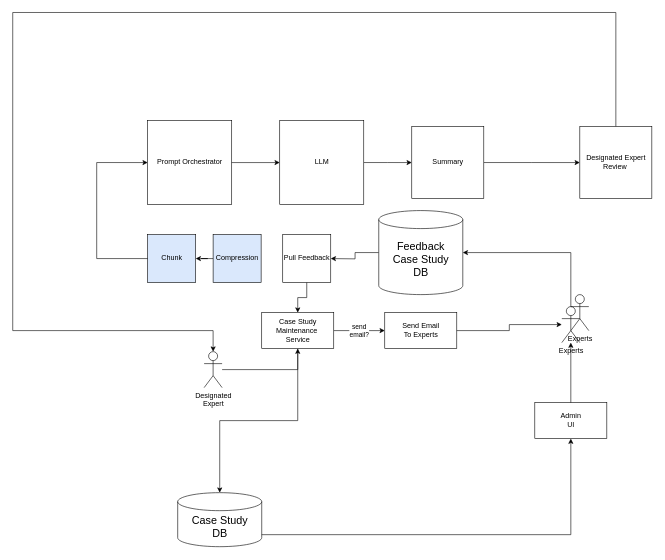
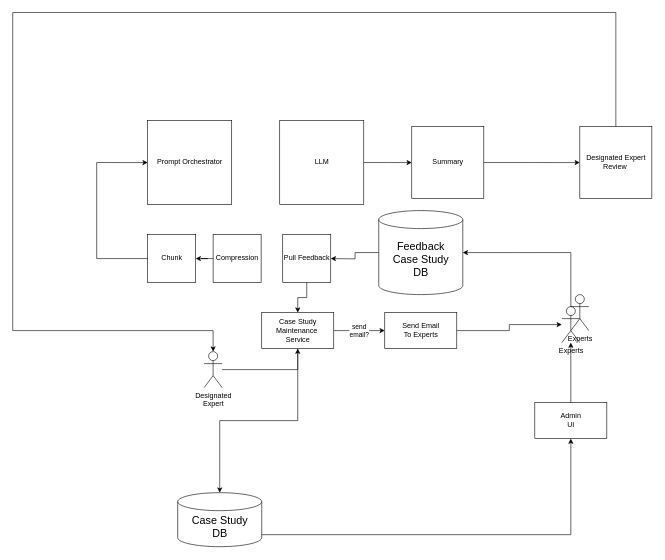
  <mxCell id="0" />
  <mxCell id="1" parent="0" />
  <mxCell id="2" value="&lt;div style=&quot;font-size: 18px;&quot;&gt;Case Study&lt;/div&gt;&lt;div style=&quot;font-size: 18px;&quot;&gt;DB&lt;/div&gt;" style="shape=cylinder3;whiteSpace=wrap;html=1;boundedLbl=1;backgroundOutline=1;size=15;" parent="1" vertex="1"><mxGeometry x="295.58" y="820.33" width="140" height="90" as="geometry" /></mxCell>
  <mxCell id="3" value="Designated&lt;br&gt;Expert" style="shape=umlActor;verticalLabelPosition=bottom;verticalAlign=top;html=1;outlineConnect=0;" parent="1" vertex="1"><mxGeometry x="339.58" y="585.33" width="30" height="60" as="geometry" /></mxCell>
  <mxCell id="4" style="edgeStyle=orthogonalEdgeStyle;rounded=0;orthogonalLoop=1;jettySize=auto;html=1;" parent="1" source="6" target="2" edge="1"><mxGeometry relative="1" as="geometry" /></mxCell>
  <mxCell id="5" value="send&lt;br&gt;email?" style="edgeStyle=orthogonalEdgeStyle;rounded=0;orthogonalLoop=1;jettySize=auto;html=1;entryX=0;entryY=0.5;entryDx=0;entryDy=0;" parent="1" source="6" edge="1"><mxGeometry relative="1" as="geometry"><mxPoint x="640.58" y="550.33" as="targetPoint" /></mxGeometry></mxCell>
  <mxCell id="6" value="Case Study&lt;br&gt;Maintenance&amp;nbsp;&lt;br&gt;Service" style="rounded=0;whiteSpace=wrap;html=1;" parent="1" vertex="1"><mxGeometry x="435.58" y="520.33" width="120" height="60" as="geometry" /></mxCell>
  <mxCell id="7" style="edgeStyle=orthogonalEdgeStyle;rounded=0;orthogonalLoop=1;jettySize=auto;html=1;" parent="1" source="3" target="6" edge="1"><mxGeometry relative="1" as="geometry" /></mxCell>
  <mxCell id="8" value="Send Email&lt;br&gt;To Experts" style="rounded=0;whiteSpace=wrap;html=1;" parent="1" vertex="1"><mxGeometry x="640.58" y="520.33" width="120" height="60" as="geometry" /></mxCell>
  <mxCell id="9" value="" style="group" parent="1" vertex="1" connectable="0"><mxGeometry x="935.58" y="490.33" width="45" height="80" as="geometry" /></mxCell>
  <mxCell id="10" value="Experts" style="shape=umlActor;verticalLabelPosition=bottom;verticalAlign=top;html=1;outlineConnect=0;" parent="9" vertex="1"><mxGeometry y="20" width="30" height="60" as="geometry" /></mxCell>
  <mxCell id="11" value="Experts" style="shape=umlActor;verticalLabelPosition=bottom;verticalAlign=top;html=1;outlineConnect=0;" parent="9" vertex="1"><mxGeometry x="15" width="30" height="60" as="geometry" /></mxCell>
  <mxCell id="12" style="edgeStyle=orthogonalEdgeStyle;rounded=0;orthogonalLoop=1;jettySize=auto;html=1;" parent="1" source="8" target="10" edge="1"><mxGeometry relative="1" as="geometry" /></mxCell>
  <mxCell id="13" value="" style="edgeStyle=orthogonalEdgeStyle;rounded=0;orthogonalLoop=1;jettySize=auto;html=1;" parent="1" source="2" target="14" edge="1"><mxGeometry relative="1" as="geometry"><mxPoint x="435.58" y="890.33" as="sourcePoint" /><mxPoint x="950.58" y="570.33" as="targetPoint" /><Array as="points"><mxPoint x="950.58" y="890.33" /></Array></mxGeometry></mxCell>
  <mxCell id="14" value="Admin&lt;br&gt;UI" style="rounded=0;whiteSpace=wrap;html=1;" parent="1" vertex="1"><mxGeometry x="890.58" y="670.33" width="120" height="60" as="geometry" /></mxCell>
  <mxCell id="15" style="edgeStyle=orthogonalEdgeStyle;rounded=0;orthogonalLoop=1;jettySize=auto;html=1;" parent="1" source="14" target="10" edge="1"><mxGeometry relative="1" as="geometry" /></mxCell>
  <mxCell id="16" style="edgeStyle=orthogonalEdgeStyle;rounded=0;orthogonalLoop=1;jettySize=auto;html=1;entryX=1;entryY=0.5;entryDx=0;entryDy=0;" parent="1" source="17" edge="1"><mxGeometry relative="1" as="geometry"><mxPoint x="550.58" y="430.33" as="targetPoint" /></mxGeometry></mxCell>
  <mxCell id="17" value="&lt;div style=&quot;font-size: 18px;&quot;&gt;Feedback&lt;/div&gt;&lt;div style=&quot;font-size: 18px;&quot;&gt;Case Study&lt;/div&gt;&lt;div style=&quot;font-size: 18px;&quot;&gt;DB&lt;/div&gt;" style="shape=cylinder3;whiteSpace=wrap;html=1;boundedLbl=1;backgroundOutline=1;size=15;" parent="1" vertex="1"><mxGeometry x="630.58" y="350.33" width="140" height="140" as="geometry" /></mxCell>
  <mxCell id="18" style="edgeStyle=orthogonalEdgeStyle;rounded=0;orthogonalLoop=1;jettySize=auto;html=1;entryX=1;entryY=0.5;entryDx=0;entryDy=0;entryPerimeter=0;" parent="1" source="10" target="17" edge="1"><mxGeometry relative="1" as="geometry"><Array as="points"><mxPoint x="950.58" y="420.33" /></Array></mxGeometry></mxCell>
  <mxCell id="19" value="Pull Feedback" style="whiteSpace=wrap;html=1;aspect=fixed;" parent="1" vertex="1"><mxGeometry x="470.58" y="390.33" width="80" height="80" as="geometry" /></mxCell>
- <mxCell id="20" value="Compression" style="whiteSpace=wrap;html=1;aspect=fixed;fillColor=#dae8fc;" parent="1" vertex="1"><mxGeometry x="354.58" y="390.33" width="80" height="80" as="geometry" /></mxCell>
+ <mxCell id="20" value="Compression" style="whiteSpace=wrap;html=1;aspect=fixed;" parent="1" vertex="1"><mxGeometry x="354.58" y="390.33" width="80" height="80" as="geometry" /></mxCell>
  <mxCell id="21" style="edgeStyle=orthogonalEdgeStyle;rounded=0;orthogonalLoop=1;jettySize=auto;html=1;" parent="1" source="19" target="6" edge="1"><mxGeometry relative="1" as="geometry" /></mxCell>
- <mxCell id="22" value="Chunk" style="whiteSpace=wrap;html=1;aspect=fixed;fillColor=#dae8fc;" parent="1" vertex="1"><mxGeometry x="245.58" y="390.33" width="80" height="80" as="geometry" /></mxCell>
+ <mxCell id="22" value="Chunk" style="whiteSpace=wrap;html=1;aspect=fixed;" parent="1" vertex="1"><mxGeometry x="245.58" y="390.33" width="80" height="80" as="geometry" /></mxCell>
  <mxCell id="23" style="edgeStyle=orthogonalEdgeStyle;rounded=0;orthogonalLoop=1;jettySize=auto;html=1;" parent="1" source="20" target="22" edge="1"><mxGeometry relative="1" as="geometry" /></mxCell>
  <mxCell id="24" value="Prompt Orchestrator" style="whiteSpace=wrap;html=1;aspect=fixed;" parent="1" vertex="1"><mxGeometry x="245.58" y="200.33" width="140" height="140" as="geometry" /></mxCell>
  <mxCell id="25" style="edgeStyle=orthogonalEdgeStyle;rounded=0;orthogonalLoop=1;jettySize=auto;html=1;entryX=0;entryY=0.5;entryDx=0;entryDy=0;" parent="1" source="22" target="24" edge="1"><mxGeometry relative="1" as="geometry"><Array as="points"><mxPoint x="160.58" y="430.33" /><mxPoint x="160.58" y="270.33" /></Array></mxGeometry></mxCell>
  <mxCell id="26" style="edgeStyle=orthogonalEdgeStyle;rounded=0;orthogonalLoop=1;jettySize=auto;html=1;" parent="1" source="27" edge="1"><mxGeometry relative="1" as="geometry"><mxPoint x="685.58" y="270.33" as="targetPoint" /></mxGeometry></mxCell>
  <mxCell id="27" value="LLM" style="whiteSpace=wrap;html=1;aspect=fixed;" parent="1" vertex="1"><mxGeometry x="465.58" y="200.33" width="140" height="140" as="geometry" /></mxCell>
- <mxCell id="28" value="" style="edgeStyle=orthogonalEdgeStyle;rounded=0;orthogonalLoop=1;jettySize=auto;html=1;" parent="1" source="24" target="27" edge="1"><mxGeometry relative="1" as="geometry" /></mxCell>
  <mxCell id="29" style="edgeStyle=orthogonalEdgeStyle;rounded=0;orthogonalLoop=1;jettySize=auto;html=1;" parent="1" source="30" edge="1"><mxGeometry relative="1" as="geometry"><mxPoint x="965.58" y="270.33" as="targetPoint" /></mxGeometry></mxCell>
  <mxCell id="30" value="Summary" style="whiteSpace=wrap;html=1;aspect=fixed;" parent="1" vertex="1"><mxGeometry x="685.58" y="210.33" width="120" height="120" as="geometry" /></mxCell>
  <mxCell id="31" style="edgeStyle=orthogonalEdgeStyle;rounded=0;orthogonalLoop=1;jettySize=auto;html=1;" parent="1" source="32" target="3" edge="1"><mxGeometry relative="1" as="geometry"><Array as="points"><mxPoint x="1025.67" y="20.33" /><mxPoint x="20.67" y="20.33" /><mxPoint x="20.67" y="550.33" /></Array></mxGeometry></mxCell>
  <mxCell id="32" value="Designated Expert Review&amp;nbsp;" style="whiteSpace=wrap;html=1;aspect=fixed;" parent="1" vertex="1"><mxGeometry x="965.58" y="210.33" width="120" height="120" as="geometry" /></mxCell>
